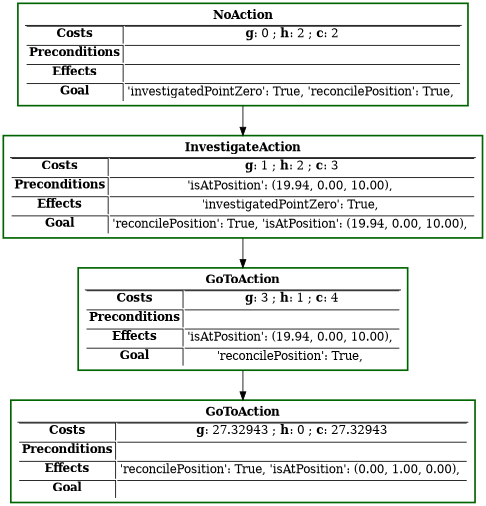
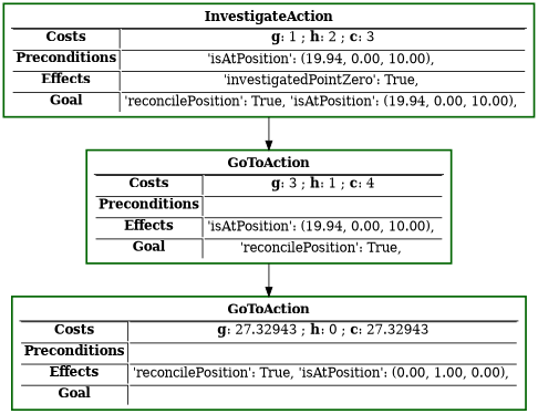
  digraph {
    node [color=darkgreen shape=box style=bold]
-   n1 [label=< <table border='0' color='black' fontcolor='#F5F5F5'>     <tr> <td colspan='2'><b>NoAction</b></td> </tr>     <hr/>     <tr align='left'> <td border='1' sides='rt'><b>Costs</b></td>           <td border='1' sides='t'><b>g</b>: 0 ; <b>h</b>: 2 ; <b>c</b>: 2</td> </tr>     <tr align='left'> <td border='1' sides='rt'><b>Preconditions</b></td>   <td border='1' sides='t'></td> </tr>     <tr align='left'> <td border='1' sides='rt'><b>Effects</b></td>         <td border='1' sides='t'></td> </tr>     <tr align='left'> <td border='1' sides='rt'><b>Goal</b></td>            <td border='1' sides='t'>'investigatedPointZero': True, 'reconcilePosition': True, </td> </tr> </table> >]
    n2 [label=< <table border='0' color='black' fontcolor='#F5F5F5'>     <tr> <td colspan='2'><b>InvestigateAction</b></td> </tr>     <hr/>     <tr align='left'> <td border='1' sides='rt'><b>Costs</b></td>           <td border='1' sides='t'><b>g</b>: 1 ; <b>h</b>: 2 ; <b>c</b>: 3</td> </tr>     <tr align='left'> <td border='1' sides='rt'><b>Preconditions</b></td>   <td border='1' sides='t'>'isAtPosition': (19.94, 0.00, 10.00), </td> </tr>     <tr align='left'> <td border='1' sides='rt'><b>Effects</b></td>         <td border='1' sides='t'>'investigatedPointZero': True, </td> </tr>     <tr align='left'> <td border='1' sides='rt'><b>Goal</b></td>            <td border='1' sides='t'>'reconcilePosition': True, 'isAtPosition': (19.94, 0.00, 10.00), </td> </tr> </table> >]
    n3 [label=< <table border='0' color='black' fontcolor='#F5F5F5'>     <tr> <td colspan='2'><b>GoToAction</b></td> </tr>     <hr/>     <tr align='left'> <td border='1' sides='rt'><b>Costs</b></td>           <td border='1' sides='t'><b>g</b>: 3 ; <b>h</b>: 1 ; <b>c</b>: 4</td> </tr>     <tr align='left'> <td border='1' sides='rt'><b>Preconditions</b></td>   <td border='1' sides='t'></td> </tr>     <tr align='left'> <td border='1' sides='rt'><b>Effects</b></td>         <td border='1' sides='t'>'isAtPosition': (19.94, 0.00, 10.00), </td> </tr>     <tr align='left'> <td border='1' sides='rt'><b>Goal</b></td>            <td border='1' sides='t'>'reconcilePosition': True, </td> </tr> </table> >]
    n4 [label=< <table border='0' color='black' fontcolor='#F5F5F5'>     <tr> <td colspan='2'><b>GoToAction</b></td> </tr>     <hr/>     <tr align='left'> <td border='1' sides='rt'><b>Costs</b></td>           <td border='1' sides='t'><b>g</b>: 27.32943 ; <b>h</b>: 0 ; <b>c</b>: 27.32943</td> </tr>     <tr align='left'> <td border='1' sides='rt'><b>Preconditions</b></td>   <td border='1' sides='t'></td> </tr>     <tr align='left'> <td border='1' sides='rt'><b>Effects</b></td>         <td border='1' sides='t'>'reconcilePosition': True, 'isAtPosition': (0.00, 1.00, 0.00), </td> </tr>     <tr align='left'> <td border='1' sides='rt'><b>Goal</b></td>            <td border='1' sides='t'></td> </tr> </table> >]
-   n1 -> n2
    n2 -> n3
    n3 -> n4
  }
